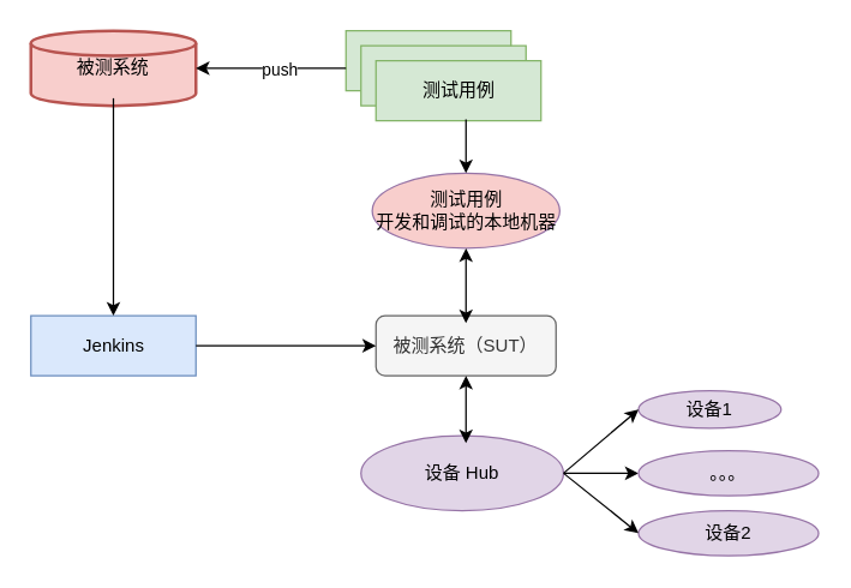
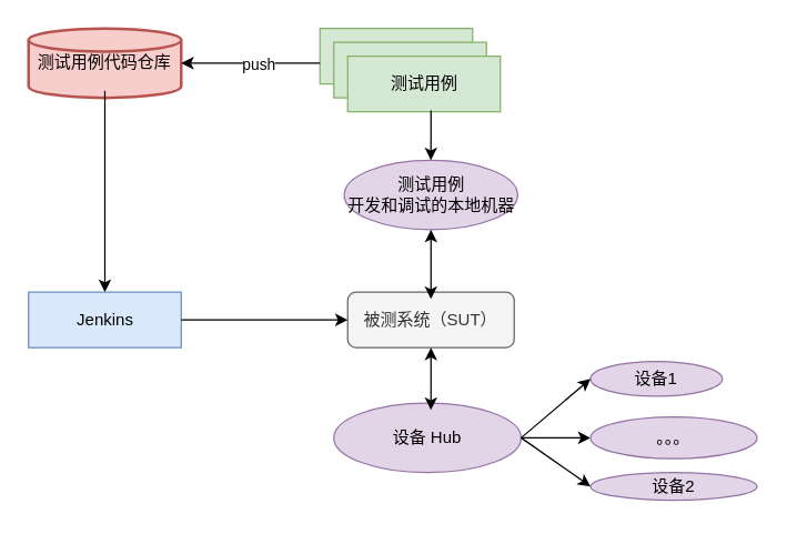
  <mxCell id="0" />
  <mxCell id="1" parent="0" />
- <mxCell id="2" value="被测系统" style="strokeWidth=2;html=1;shape=mxgraph.flowchart.database;whiteSpace=wrap;fillColor=#f8cecc;strokeColor=#b85450;" parent="1" vertex="1"><mxGeometry x="20" y="20" width="110" height="50" as="geometry" /></mxCell>
+ <mxCell id="2" value="测试用例代码仓库" style="strokeWidth=2;html=1;shape=mxgraph.flowchart.database;whiteSpace=wrap;fillColor=#f8cecc;strokeColor=#b85450;" parent="1" vertex="1"><mxGeometry x="20" y="20" width="110" height="50" as="geometry" /></mxCell>
  <mxCell id="3" value="" style="verticalLabelPosition=bottom;verticalAlign=top;html=1;shape=mxgraph.basic.rect;fillColor2=none;strokeWidth=1;size=20;indent=5;fillColor=#d5e8d4;strokeColor=#82b366;" parent="1" vertex="1"><mxGeometry x="230" y="20" width="110" height="40" as="geometry" /></mxCell>
  <mxCell id="4" value="" style="verticalLabelPosition=bottom;verticalAlign=top;html=1;shape=mxgraph.basic.rect;fillColor2=none;strokeWidth=1;size=20;indent=5;fillColor=#d5e8d4;strokeColor=#82b366;" parent="1" vertex="1"><mxGeometry x="240" y="30" width="110" height="40" as="geometry" /></mxCell>
  <mxCell id="5" value="测试用例" style="verticalLabelPosition=middle;verticalAlign=middle;html=1;shape=mxgraph.basic.rect;fillColor2=none;strokeWidth=1;size=20;indent=5;fillColor=#d5e8d4;strokeColor=#82b366;labelPosition=center;align=center;" parent="1" vertex="1"><mxGeometry x="250" y="40" width="110" height="40" as="geometry" /></mxCell>
  <mxCell id="6" value="Jenkins" style="verticalLabelPosition=middle;verticalAlign=middle;html=1;shape=mxgraph.basic.rect;fillColor2=none;strokeWidth=1;size=20;indent=5;fillColor=#dae8fc;strokeColor=#6c8ebf;labelPosition=center;align=center;" parent="1" vertex="1"><mxGeometry x="20" y="210" width="110" height="40" as="geometry" /></mxCell>
- <mxCell id="7" value="&lt;div&gt;测试用例&lt;/div&gt;&lt;div&gt;开发和调试的本地机器&lt;br&gt;&lt;/div&gt;" style="ellipse;whiteSpace=wrap;html=1;fillColor=#f8cecc;strokeColor=#9673a6;" parent="1" vertex="1"><mxGeometry x="247.5" y="115" width="125" height="50" as="geometry" /></mxCell>
+ <mxCell id="7" value="&lt;div&gt;测试用例&lt;/div&gt;&lt;div&gt;开发和调试的本地机器&lt;br&gt;&lt;/div&gt;" style="ellipse;whiteSpace=wrap;html=1;fillColor=#e1d5e7;strokeColor=#9673a6;" parent="1" vertex="1"><mxGeometry x="247.5" y="115" width="125" height="50" as="geometry" /></mxCell>
  <mxCell id="8" value="被测系统（SUT）" style="rounded=1;whiteSpace=wrap;html=1;fillColor=#f5f5f5;fontColor=#333333;strokeColor=#666666;" parent="1" vertex="1"><mxGeometry x="250" y="210" width="120" height="40" as="geometry" /></mxCell>
  <mxCell id="9" value="" style="edgeStyle=orthogonalEdgeStyle;rounded=0;orthogonalLoop=1;jettySize=auto;html=1;" parent="1" source="10" target="11" edge="1"><mxGeometry relative="1" as="geometry" /></mxCell>
  <mxCell id="10" value="设备 Hub" style="ellipse;whiteSpace=wrap;html=1;fillColor=#e1d5e7;strokeColor=#9673a6;" parent="1" vertex="1"><mxGeometry x="240" y="290" width="135" height="50" as="geometry" /></mxCell>
  <mxCell id="11" value="。。。" style="ellipse;whiteSpace=wrap;html=1;fillColor=#e1d5e7;strokeColor=#9673a6;" parent="1" vertex="1"><mxGeometry x="425" y="300" width="120" height="30" as="geometry" /></mxCell>
  <mxCell id="12" value="设备1" style="ellipse;whiteSpace=wrap;html=1;fillColor=#e1d5e7;strokeColor=#9673a6;" parent="1" vertex="1"><mxGeometry x="425" y="260" width="95" height="25" as="geometry" /></mxCell>
- <mxCell id="13" value="设备2" style="ellipse;whiteSpace=wrap;html=1;fillColor=#e1d5e7;strokeColor=#9673a6;" parent="1" vertex="1"><mxGeometry x="425" y="340" width="120" height="30" as="geometry" /></mxCell>
+ <mxCell id="13" value="设备2" style="ellipse;whiteSpace=wrap;html=1;fillColor=#e1d5e7;strokeColor=#9673a6;" parent="1" vertex="1"><mxGeometry x="425" y="340" width="120" height="20" as="geometry" /></mxCell>
  <mxCell id="14" value="" style="endArrow=classic;html=1;rounded=0;exitX=1;exitY=0.5;exitDx=0;exitDy=0;entryX=0;entryY=0.5;entryDx=0;entryDy=0;" parent="1" source="10" target="12" edge="1"><mxGeometry width="50" height="50" relative="1" as="geometry"><mxPoint x="305" y="250" as="sourcePoint" /><mxPoint x="355" y="200" as="targetPoint" /></mxGeometry></mxCell>
  <mxCell id="15" value="" style="endArrow=classic;html=1;rounded=0;exitX=1;exitY=0.5;exitDx=0;exitDy=0;entryX=0;entryY=0.5;entryDx=0;entryDy=0;" parent="1" source="10" target="13" edge="1"><mxGeometry width="50" height="50" relative="1" as="geometry"><mxPoint x="305" y="250" as="sourcePoint" /><mxPoint x="355" y="200" as="targetPoint" /></mxGeometry></mxCell>
  <mxCell id="16" value="" style="endArrow=classic;html=1;rounded=0;entryX=1;entryY=0.5;entryDx=0;entryDy=0;entryPerimeter=0;labelPosition=center;verticalLabelPosition=top;align=center;verticalAlign=bottom;" parent="1" target="2" edge="1"><mxGeometry width="50" height="50" relative="1" as="geometry"><mxPoint x="220" y="45" as="sourcePoint" /><mxPoint x="240" y="-5" as="targetPoint" /><Array as="points"><mxPoint x="230" y="45" /></Array></mxGeometry></mxCell>
  <mxCell id="17" value="push" style="edgeLabel;html=1;align=center;verticalAlign=middle;resizable=0;points=[];" parent="16" vertex="1" connectable="0"><mxGeometry relative="1" as="geometry"><mxPoint as="offset" /></mxGeometry></mxCell>
  <mxCell id="18" value="" style="endArrow=classic;html=1;rounded=0;entryX=0.5;entryY=0;entryDx=0;entryDy=0;" edge="1" parent="1" target="7"><mxGeometry width="50" height="50" relative="1" as="geometry"><mxPoint x="310" y="79" as="sourcePoint" /><mxPoint x="350" y="25" as="targetPoint" /></mxGeometry></mxCell>
  <mxCell id="19" value="" style="endArrow=classic;startArrow=classic;html=1;rounded=0;entryX=0.5;entryY=1;entryDx=0;entryDy=0;" edge="1" parent="1" target="7"><mxGeometry width="50" height="50" relative="1" as="geometry"><mxPoint x="310" y="215" as="sourcePoint" /><mxPoint x="360" y="165" as="targetPoint" /></mxGeometry></mxCell>
  <mxCell id="20" value="" style="endArrow=classic;startArrow=classic;html=1;rounded=0;entryX=0.5;entryY=1;entryDx=0;entryDy=0;" edge="1" parent="1" target="8"><mxGeometry width="50" height="50" relative="1" as="geometry"><mxPoint x="310" y="295" as="sourcePoint" /><mxPoint x="360" y="245" as="targetPoint" /></mxGeometry></mxCell>
  <mxCell id="21" value="" style="endArrow=classic;html=1;rounded=0;entryX=0;entryY=0.5;entryDx=0;entryDy=0;" edge="1" parent="1" target="8"><mxGeometry width="50" height="50" relative="1" as="geometry"><mxPoint x="130" y="230" as="sourcePoint" /><mxPoint x="180" y="175" as="targetPoint" /></mxGeometry></mxCell>
  <mxCell id="22" value="" style="endArrow=classic;html=1;rounded=0;exitX=0.5;exitY=0.9;exitDx=0;exitDy=0;exitPerimeter=0;" edge="1" parent="1" source="2" target="6"><mxGeometry width="50" height="50" relative="1" as="geometry"><mxPoint x="75" y="75" as="sourcePoint" /><mxPoint x="120" y="25" as="targetPoint" /></mxGeometry></mxCell>
